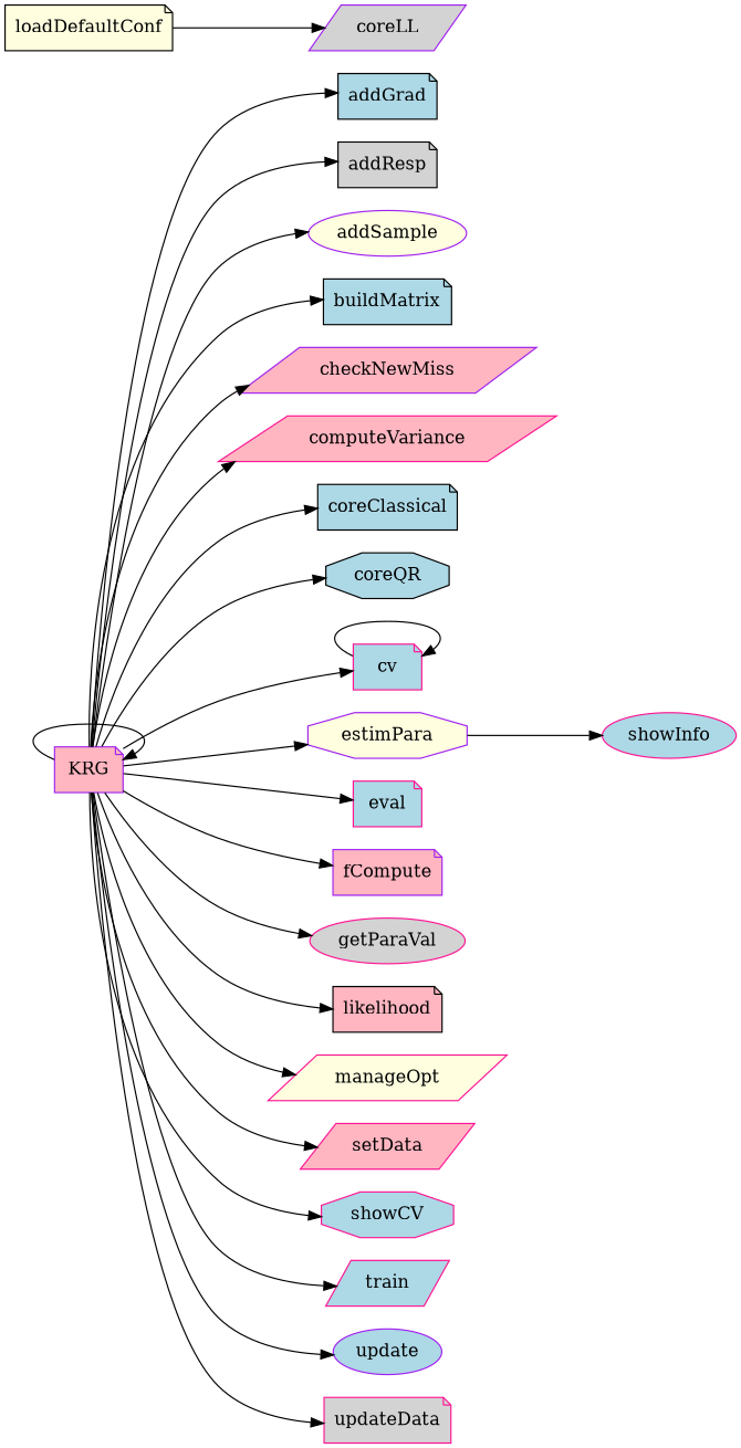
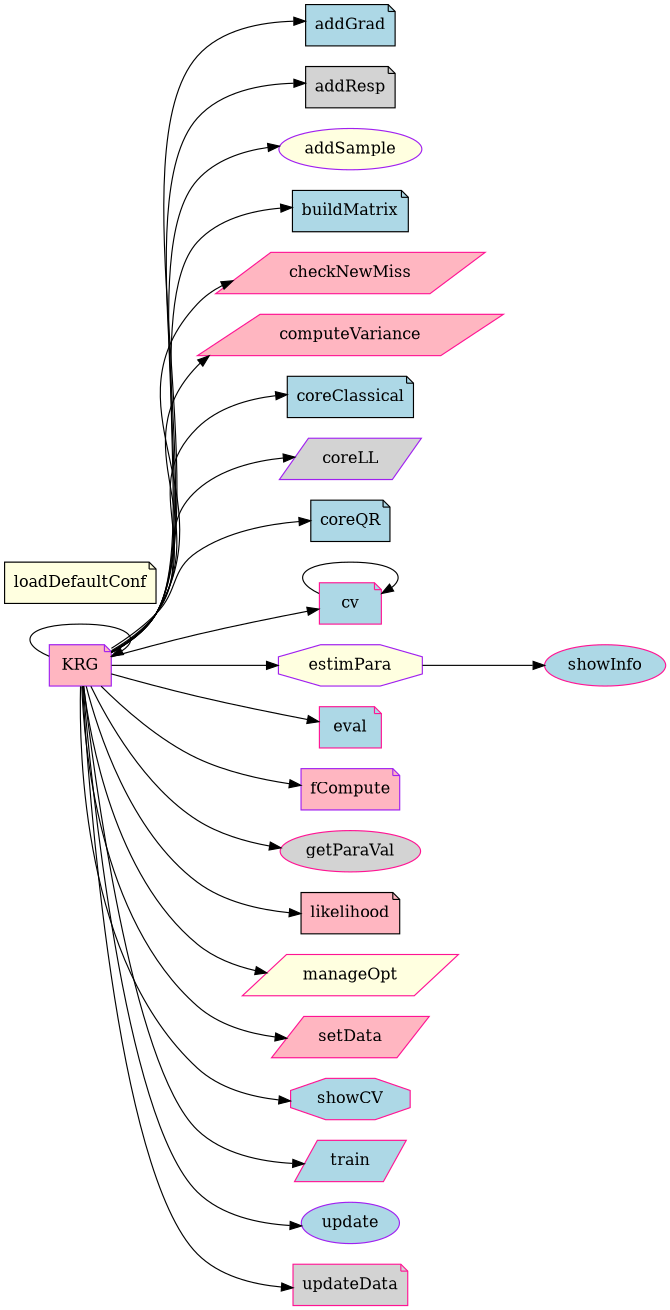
  digraph {
    fontname="DejaVu Serif"
    rankdir=LR
    node [color=deeppink fillcolor=lightblue fontname="DejaVu Serif" shape=note style=filled]
    edge [fontname="DejaVu Serif"]
    KRG [color=purple fillcolor=lightpink]
    addGrad [color=black]
    addResp [color=black fillcolor=lightgrey]
    addSample [color=purple fillcolor=lightyellow shape=ellipse]
    buildMatrix [color=black]
-   checkNewMiss [color=purple fillcolor=lightpink shape=parallelogram]
+   checkNewMiss [fillcolor=lightpink shape=parallelogram]
    computeVariance [fillcolor=lightpink shape=parallelogram]
    coreClassical [color=black]
    coreLL [color=purple fillcolor=lightgrey shape=parallelogram]
-   coreQR [color=black shape=octagon]
+   coreQR [color=black]
    cv
    estimPara [color=purple fillcolor=lightyellow shape=octagon]
    eval
    fCompute [color=purple fillcolor=lightpink]
    getParaVal [fillcolor=lightgrey shape=ellipse]
    likelihood [color=black fillcolor=lightpink]
    manageOpt [fillcolor=lightyellow shape=parallelogram]
    setData [fillcolor=lightpink shape=parallelogram]
    showCV [shape=octagon]
    train [shape=parallelogram]
    update [color=purple shape=ellipse]
    updateData [fillcolor=lightgrey]
    showInfo [shape=ellipse]
    loadDefaultConf [color=black fillcolor=lightyellow]
    KRG -> KRG
    KRG -> addGrad
    KRG -> addResp
    KRG -> addSample
    KRG -> buildMatrix
    KRG -> checkNewMiss
    KRG -> computeVariance
    KRG -> coreClassical
-   loadDefaultConf -> coreLL
+   KRG -> coreLL
    KRG -> coreQR
    KRG -> cv
    KRG -> estimPara
    KRG -> eval
    KRG -> fCompute
    KRG -> getParaVal
    KRG -> likelihood
    KRG -> manageOpt
    KRG -> setData
    KRG -> showCV
    KRG -> train
    KRG -> update
    KRG -> updateData
    cv -> cv
    estimPara -> showInfo
  }
